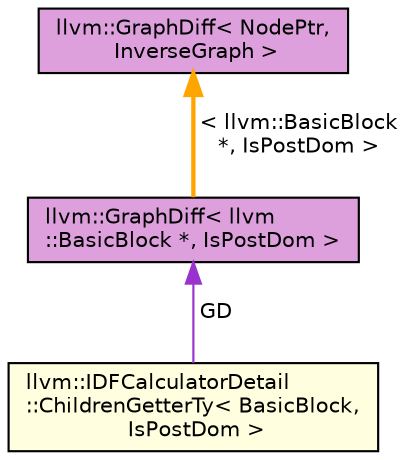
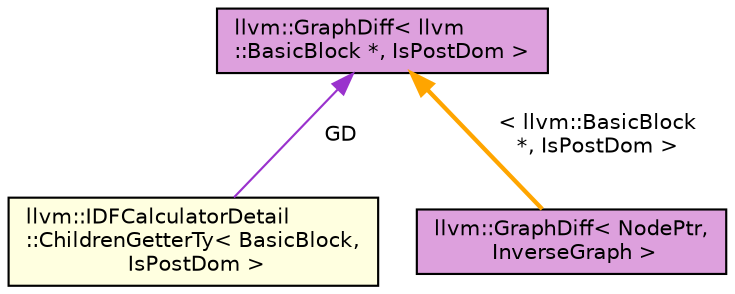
  digraph {
    node [color=black fillcolor=plum fontname=Helvetica fontsize=10 shape=box style=filled]
    edge [dir=back fontname=Helvetica fontsize=10 labelfontname=Helvetica labelfontsize=10]
    n1 [fillcolor=lightyellow fontcolor=black height=0.2 label="llvm::IDFCalculatorDetail\l::ChildrenGetterTy\< BasicBlock,\l IsPostDom \>" width=0.4]
    n2 [height=0.2 label="llvm::GraphDiff\< llvm\l::BasicBlock *, IsPostDom \>" width=0.4]
    n3 [height=0.2 label="llvm::GraphDiff\< NodePtr,\l InverseGraph \>" width=0.4]
    n2 -> n1 [color=darkorchid3 label=" GD" style=solid]
-   n3 -> n2 [color=orange label=" \< llvm::BasicBlock\l *, IsPostDom \>" style=bold]
+   n2 -> n3 [color=orange label=" \< llvm::BasicBlock\l *, IsPostDom \>" style=bold]
  }
